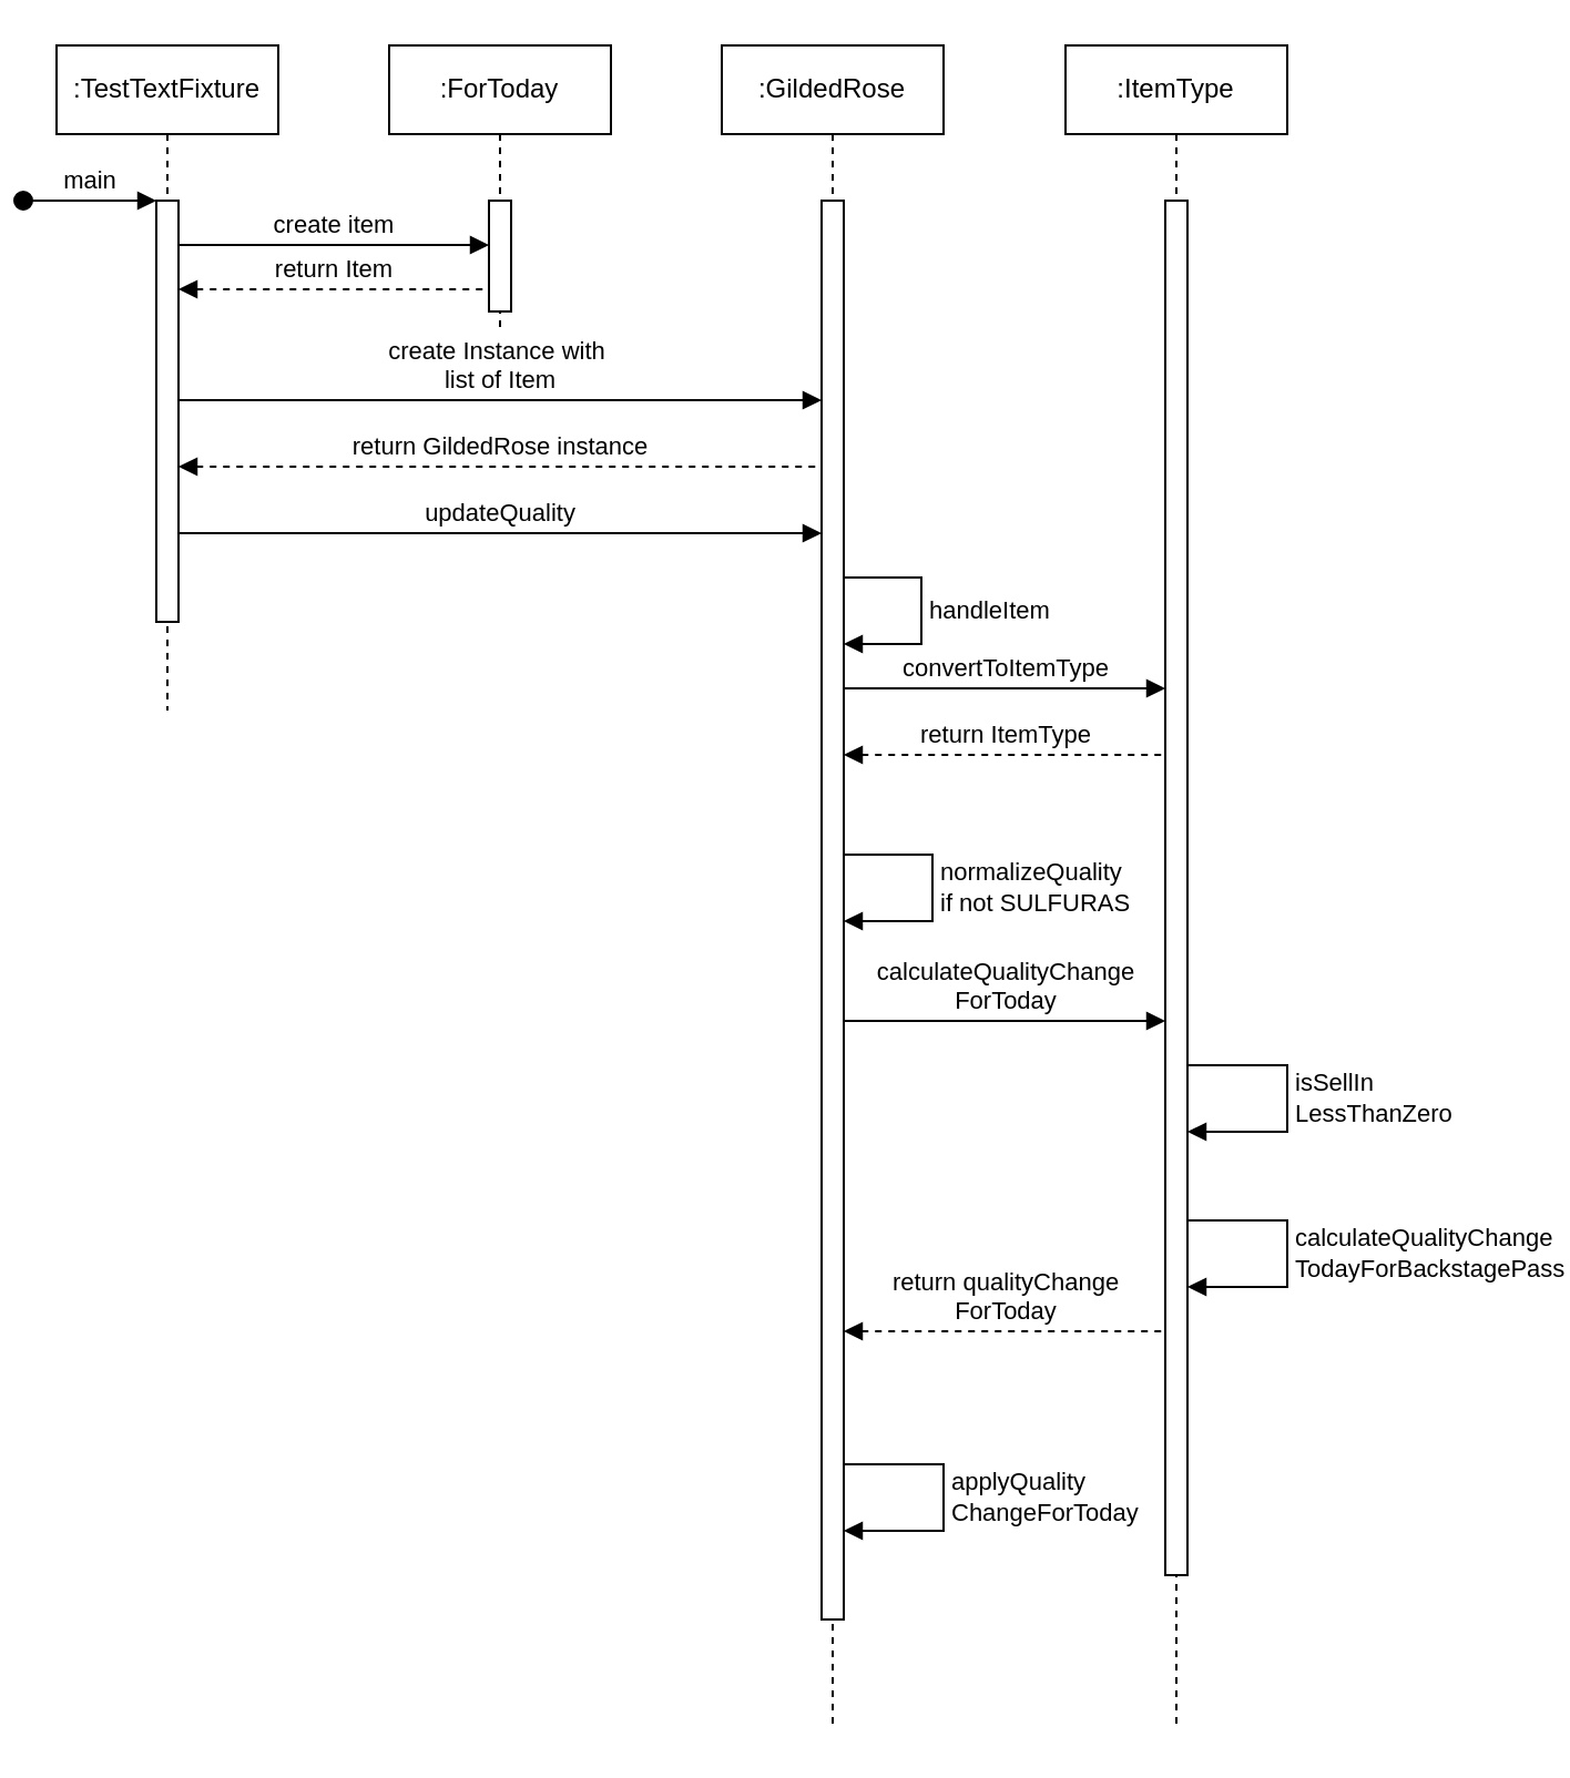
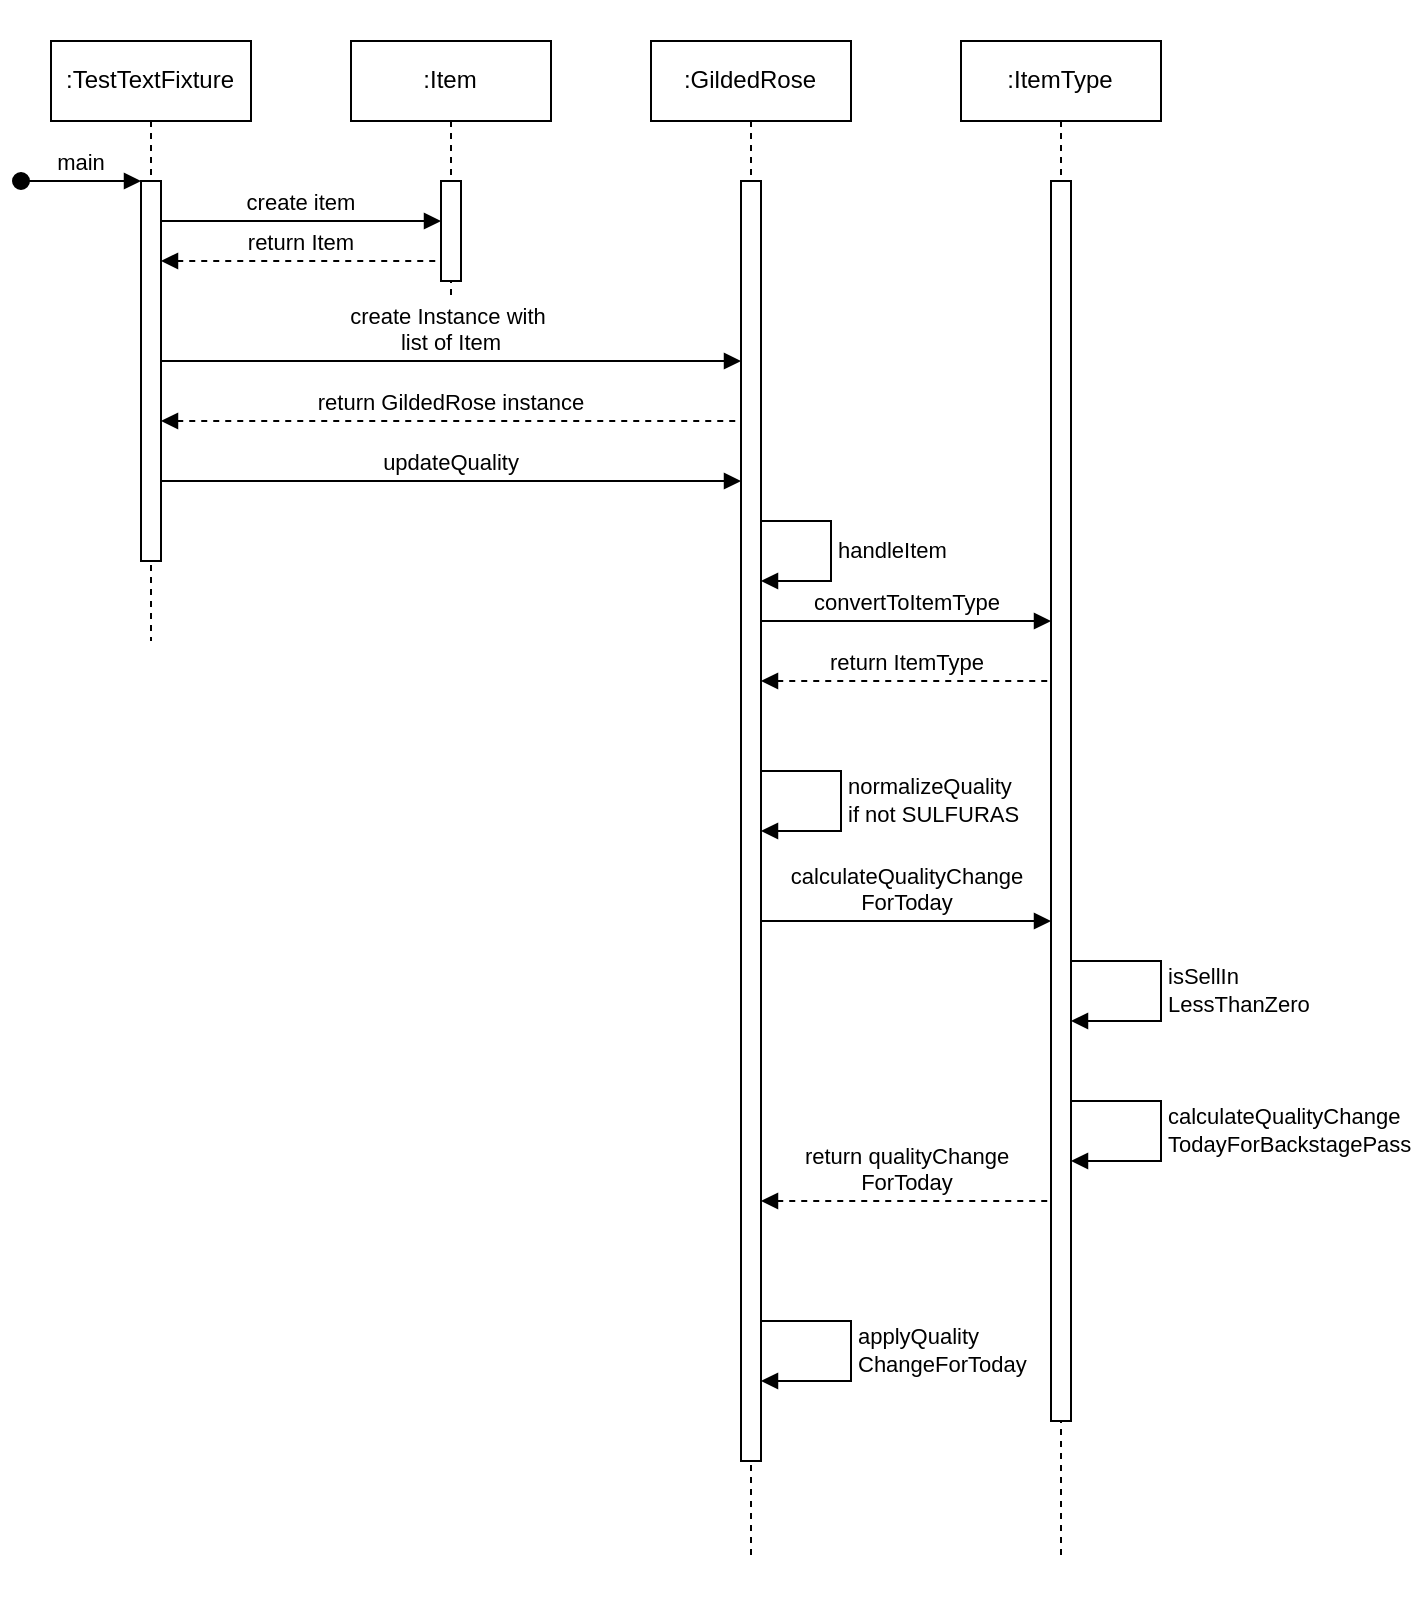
  <mxCell id="0" />
  <mxCell id="1" parent="0" />
  <mxCell id="2" value=":TestTextFixture" style="shape=umlLifeline;perimeter=lifelinePerimeter;whiteSpace=wrap;html=1;container=0;dropTarget=0;collapsible=0;recursiveResize=0;outlineConnect=0;portConstraint=eastwest;newEdgeStyle={&quot;edgeStyle&quot;:&quot;elbowEdgeStyle&quot;,&quot;elbow&quot;:&quot;vertical&quot;,&quot;curved&quot;:0,&quot;rounded&quot;:0};" parent="1" vertex="1"><mxGeometry x="20" y="20" width="100" height="300" as="geometry" /></mxCell>
  <mxCell id="3" value="" style="html=1;points=[];perimeter=orthogonalPerimeter;outlineConnect=0;targetShapes=umlLifeline;portConstraint=eastwest;newEdgeStyle={&quot;edgeStyle&quot;:&quot;elbowEdgeStyle&quot;,&quot;elbow&quot;:&quot;vertical&quot;,&quot;curved&quot;:0,&quot;rounded&quot;:0};" parent="2" vertex="1"><mxGeometry x="45" y="70" width="10" height="190" as="geometry" /></mxCell>
  <mxCell id="4" value="main" style="html=1;verticalAlign=bottom;startArrow=oval;endArrow=block;startSize=8;edgeStyle=elbowEdgeStyle;elbow=vertical;curved=0;rounded=0;" parent="2" target="3" edge="1"><mxGeometry relative="1" as="geometry"><mxPoint x="-15" y="70" as="sourcePoint" /></mxGeometry></mxCell>
  <mxCell id="5" value=":GildedRose" style="shape=umlLifeline;perimeter=lifelinePerimeter;whiteSpace=wrap;html=1;container=0;dropTarget=0;collapsible=0;recursiveResize=0;outlineConnect=0;portConstraint=eastwest;newEdgeStyle={&quot;edgeStyle&quot;:&quot;elbowEdgeStyle&quot;,&quot;elbow&quot;:&quot;vertical&quot;,&quot;curved&quot;:0,&quot;rounded&quot;:0};" parent="1" vertex="1"><mxGeometry x="320" y="20" width="100" height="760" as="geometry" /></mxCell>
  <mxCell id="6" value="" style="html=1;points=[];perimeter=orthogonalPerimeter;outlineConnect=0;targetShapes=umlLifeline;portConstraint=eastwest;newEdgeStyle={&quot;edgeStyle&quot;:&quot;elbowEdgeStyle&quot;,&quot;elbow&quot;:&quot;vertical&quot;,&quot;curved&quot;:0,&quot;rounded&quot;:0};" parent="5" vertex="1"><mxGeometry x="45" y="70" width="10" height="640" as="geometry" /></mxCell>
  <mxCell id="7" value="handleItem" style="html=1;align=left;spacingLeft=2;endArrow=block;rounded=0;edgeStyle=orthogonalEdgeStyle;curved=0;rounded=0;" edge="1" parent="5"><mxGeometry relative="1" as="geometry"><mxPoint x="55" y="240" as="sourcePoint" /><Array as="points"><mxPoint x="90" y="240" /><mxPoint x="90" y="270" /></Array><mxPoint x="55" y="270" as="targetPoint" /></mxGeometry></mxCell>
  <mxCell id="8" value="normalizeQuality&lt;br&gt;if not SULFURAS" style="html=1;align=left;spacingLeft=2;endArrow=block;rounded=0;edgeStyle=orthogonalEdgeStyle;curved=0;rounded=0;" edge="1" parent="5"><mxGeometry relative="1" as="geometry"><mxPoint x="55" y="365" as="sourcePoint" /><Array as="points"><mxPoint x="95" y="365" /><mxPoint x="95" y="395" /></Array><mxPoint x="55" y="395" as="targetPoint" /></mxGeometry></mxCell>
  <mxCell id="9" value="applyQuality&lt;br&gt;ChangeForToday" style="html=1;align=left;spacingLeft=2;endArrow=block;rounded=0;edgeStyle=orthogonalEdgeStyle;curved=0;rounded=0;" edge="1" parent="5"><mxGeometry relative="1" as="geometry"><mxPoint x="55" y="640" as="sourcePoint" /><Array as="points"><mxPoint x="100" y="640" /><mxPoint x="100" y="670" /></Array><mxPoint x="55" y="670" as="targetPoint" /></mxGeometry></mxCell>
  <mxCell id="10" value="updateQuality" style="html=1;verticalAlign=bottom;endArrow=block;edgeStyle=elbowEdgeStyle;elbow=vertical;curved=0;rounded=0;" parent="1" target="6" edge="1"><mxGeometry relative="1" as="geometry"><mxPoint x="75" y="240" as="sourcePoint" /><Array as="points"><mxPoint x="160" y="240" /></Array><mxPoint x="245" y="240" as="targetPoint" /><mxPoint as="offset" /></mxGeometry></mxCell>
  <mxCell id="11" value=":ItemType" style="shape=umlLifeline;perimeter=lifelinePerimeter;whiteSpace=wrap;html=1;container=0;dropTarget=0;collapsible=0;recursiveResize=0;outlineConnect=0;portConstraint=eastwest;newEdgeStyle={&quot;edgeStyle&quot;:&quot;elbowEdgeStyle&quot;,&quot;elbow&quot;:&quot;vertical&quot;,&quot;curved&quot;:0,&quot;rounded&quot;:0};" vertex="1" parent="1"><mxGeometry x="475" y="20" width="100" height="760" as="geometry" /></mxCell>
  <mxCell id="12" value="" style="html=1;points=[];perimeter=orthogonalPerimeter;outlineConnect=0;targetShapes=umlLifeline;portConstraint=eastwest;newEdgeStyle={&quot;edgeStyle&quot;:&quot;elbowEdgeStyle&quot;,&quot;elbow&quot;:&quot;vertical&quot;,&quot;curved&quot;:0,&quot;rounded&quot;:0};" vertex="1" parent="11"><mxGeometry x="45" y="70" width="10" height="620" as="geometry" /></mxCell>
  <mxCell id="13" value="isSellIn&lt;br&gt;LessThanZero" style="html=1;align=left;spacingLeft=2;endArrow=block;rounded=0;edgeStyle=orthogonalEdgeStyle;curved=0;rounded=0;" edge="1" parent="11"><mxGeometry relative="1" as="geometry"><mxPoint x="55" y="460" as="sourcePoint" /><Array as="points"><mxPoint x="100" y="460" /><mxPoint x="100" y="490" /></Array><mxPoint x="55" y="490" as="targetPoint" /></mxGeometry></mxCell>
  <mxCell id="14" value="calculateQualityChange&lt;br&gt;TodayForBackstagePass" style="html=1;align=left;spacingLeft=2;endArrow=block;rounded=0;edgeStyle=orthogonalEdgeStyle;curved=0;rounded=0;" edge="1" parent="11"><mxGeometry relative="1" as="geometry"><mxPoint x="55" y="530" as="sourcePoint" /><Array as="points"><mxPoint x="100" y="530" /><mxPoint x="100" y="560" /></Array><mxPoint x="55" y="560" as="targetPoint" /></mxGeometry></mxCell>
  <mxCell id="15" value="return ItemType" style="html=1;verticalAlign=bottom;endArrow=none;curved=0;rounded=0;startArrow=block;startFill=1;endFill=0;dashed=1;" edge="1" parent="1"><mxGeometry width="80" relative="1" as="geometry"><mxPoint x="375" y="340" as="sourcePoint" /><mxPoint x="520" y="340" as="targetPoint" /></mxGeometry></mxCell>
  <mxCell id="16" value="convertToItemType" style="html=1;verticalAlign=bottom;endArrow=block;curved=0;rounded=0;" edge="1" parent="1"><mxGeometry width="80" relative="1" as="geometry"><mxPoint x="375" y="310" as="sourcePoint" /><mxPoint x="520" y="310" as="targetPoint" /></mxGeometry></mxCell>
  <mxCell id="17" value="calculateQualityChange&lt;br&gt;ForToday" style="html=1;verticalAlign=bottom;endArrow=block;curved=0;rounded=0;" edge="1" parent="1" target="12"><mxGeometry width="80" relative="1" as="geometry"><mxPoint x="375" y="460" as="sourcePoint" /><mxPoint x="490" y="460" as="targetPoint" /></mxGeometry></mxCell>
  <mxCell id="18" value="return qualityChange&lt;br&gt;ForToday" style="html=1;verticalAlign=bottom;endArrow=none;curved=0;rounded=0;startArrow=block;startFill=1;endFill=0;dashed=1;" edge="1" parent="1"><mxGeometry x="0.007" width="80" relative="1" as="geometry"><mxPoint x="375" y="600" as="sourcePoint" /><mxPoint x="520" y="600" as="targetPoint" /><mxPoint as="offset" /></mxGeometry></mxCell>
  <mxCell id="19" value="create Instance with&amp;nbsp;&lt;br&gt;list of Item" style="html=1;verticalAlign=bottom;endArrow=block;curved=0;rounded=0;" edge="1" parent="1"><mxGeometry width="80" relative="1" as="geometry"><mxPoint x="75" y="180" as="sourcePoint" /><mxPoint x="365" y="180" as="targetPoint" /></mxGeometry></mxCell>
- <mxCell id="20" value=":ForToday" style="shape=umlLifeline;perimeter=lifelinePerimeter;whiteSpace=wrap;html=1;container=0;dropTarget=0;collapsible=0;recursiveResize=0;outlineConnect=0;portConstraint=eastwest;newEdgeStyle={&quot;edgeStyle&quot;:&quot;elbowEdgeStyle&quot;,&quot;elbow&quot;:&quot;vertical&quot;,&quot;curved&quot;:0,&quot;rounded&quot;:0};" vertex="1" parent="1"><mxGeometry x="170" y="20" width="100" height="130" as="geometry" /></mxCell>
+ <mxCell id="20" value=":Item" style="shape=umlLifeline;perimeter=lifelinePerimeter;whiteSpace=wrap;html=1;container=0;dropTarget=0;collapsible=0;recursiveResize=0;outlineConnect=0;portConstraint=eastwest;newEdgeStyle={&quot;edgeStyle&quot;:&quot;elbowEdgeStyle&quot;,&quot;elbow&quot;:&quot;vertical&quot;,&quot;curved&quot;:0,&quot;rounded&quot;:0};" vertex="1" parent="1"><mxGeometry x="170" y="20" width="100" height="130" as="geometry" /></mxCell>
  <mxCell id="21" value="" style="html=1;points=[];perimeter=orthogonalPerimeter;outlineConnect=0;targetShapes=umlLifeline;portConstraint=eastwest;newEdgeStyle={&quot;edgeStyle&quot;:&quot;elbowEdgeStyle&quot;,&quot;elbow&quot;:&quot;vertical&quot;,&quot;curved&quot;:0,&quot;rounded&quot;:0};" vertex="1" parent="20"><mxGeometry x="45" y="70" width="10" height="50" as="geometry" /></mxCell>
  <mxCell id="22" value="create item" style="html=1;verticalAlign=bottom;endArrow=block;curved=0;rounded=0;" edge="1" parent="1"><mxGeometry width="80" relative="1" as="geometry"><mxPoint x="75" y="110" as="sourcePoint" /><mxPoint x="215" y="110" as="targetPoint" /></mxGeometry></mxCell>
  <mxCell id="23" value="return Item" style="html=1;verticalAlign=bottom;endArrow=none;curved=0;rounded=0;startArrow=block;startFill=1;endFill=0;dashed=1;" edge="1" parent="1"><mxGeometry width="80" relative="1" as="geometry"><mxPoint x="75" y="130" as="sourcePoint" /><mxPoint x="215" y="130" as="targetPoint" /></mxGeometry></mxCell>
  <mxCell id="24" value="return GildedRose instance" style="html=1;verticalAlign=bottom;endArrow=none;curved=0;rounded=0;startArrow=block;startFill=1;endFill=0;dashed=1;" edge="1" parent="1"><mxGeometry width="80" relative="1" as="geometry"><mxPoint x="75" y="210" as="sourcePoint" /><mxPoint x="365" y="210" as="targetPoint" /></mxGeometry></mxCell>
